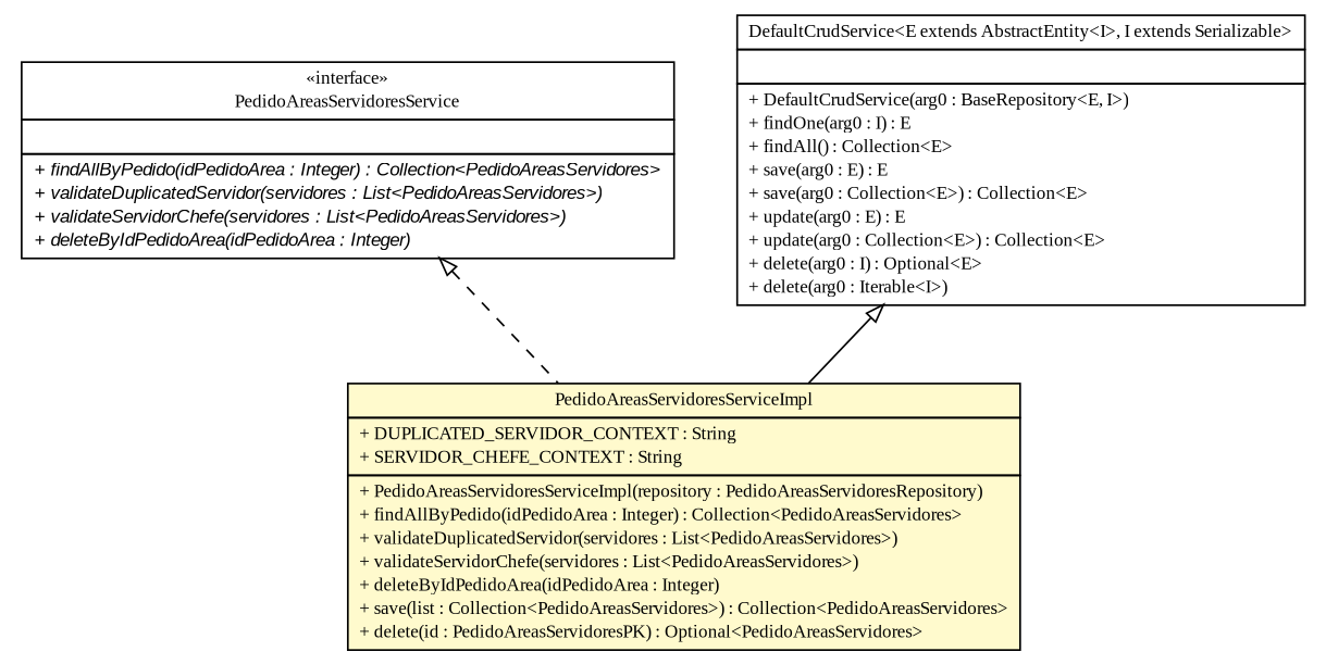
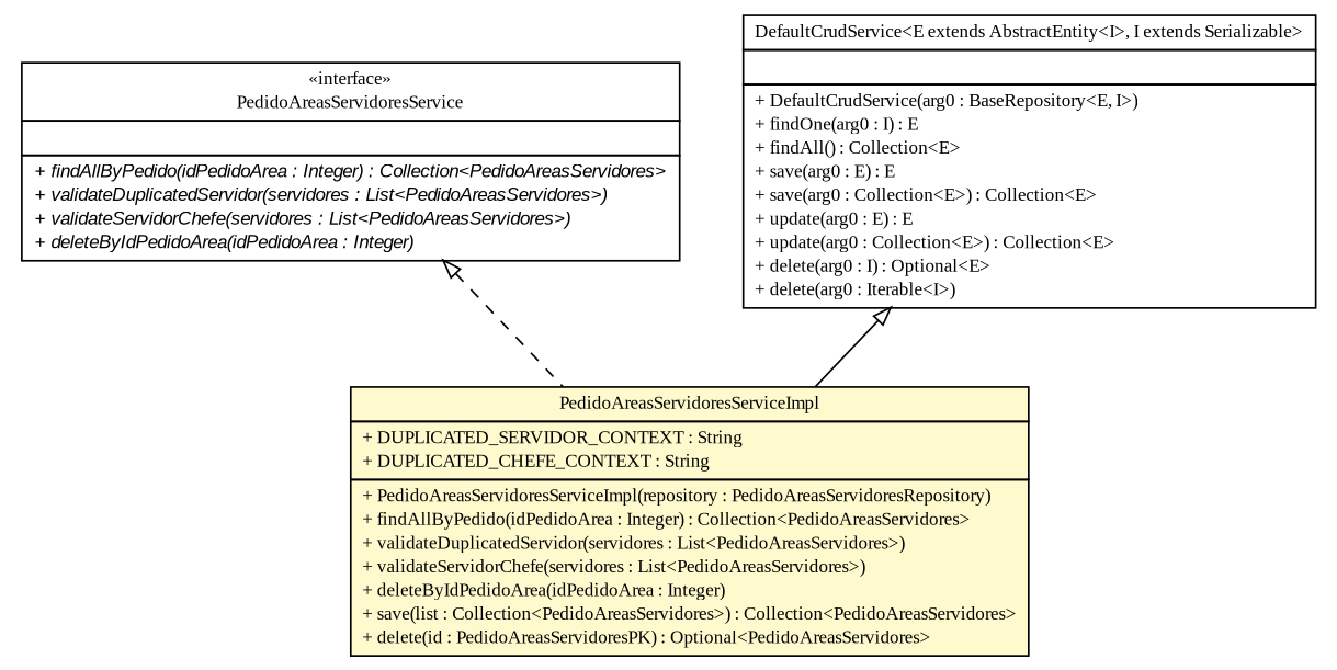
  digraph {
    nodesep=0.25
    ranksep=0.5
    fontname="Liberation Serif"
    node [fontcolor=black fontname="Liberation Serif" fontsize=10.0 shape=plaintext]
    edge [arrowtail=empty dir=back fontname="Liberation Serif" fontsize=10 headport=p labelfontname=arial labelfontsize=10 tailport=p]
    n1 [label=<<table title="br.gov.to.sefaz.arr.parametros.business.service.PedidoAreasServidoresService" border="0" cellborder="1" cellspacing="0" cellpadding="2" port="p" href="../PedidoAreasServidoresService.html"> 		<tr><td><table border="0" cellspacing="0" cellpadding="1"> <tr><td align="center" balign="center"> &#171;interface&#187; </td></tr> <tr><td align="center" balign="center"> PedidoAreasServidoresService </td></tr> 		</table></td></tr> 		<tr><td><table border="0" cellspacing="0" cellpadding="1"> <tr><td align="left" balign="left">  </td></tr> 		</table></td></tr> 		<tr><td><table border="0" cellspacing="0" cellpadding="1"> <tr><td align="left" balign="left"><font face="arial italic" point-size="10.0"> + findAllByPedido(idPedidoArea : Integer) : Collection&lt;PedidoAreasServidores&gt; </font></td></tr> <tr><td align="left" balign="left"><font face="arial italic" point-size="10.0"> + validateDuplicatedServidor(servidores : List&lt;PedidoAreasServidores&gt;) </font></td></tr> <tr><td align="left" balign="left"><font face="arial italic" point-size="10.0"> + validateServidorChefe(servidores : List&lt;PedidoAreasServidores&gt;) </font></td></tr> <tr><td align="left" balign="left"><font face="arial italic" point-size="10.0"> + deleteByIdPedidoArea(idPedidoArea : Integer) </font></td></tr> 		</table></td></tr> 		</table>>]
-   n2 [label=<<table title="br.gov.to.sefaz.arr.parametros.business.service.impl.PedidoAreasServidoresServiceImpl" border="0" cellborder="1" cellspacing="0" cellpadding="2" port="p" bgcolor="lemonChiffon" href="./PedidoAreasServidoresServiceImpl.html"> 		<tr><td><table border="0" cellspacing="0" cellpadding="1"> <tr><td align="center" balign="center"> PedidoAreasServidoresServiceImpl </td></tr> 		</table></td></tr> 		<tr><td><table border="0" cellspacing="0" cellpadding="1"> <tr><td align="left" balign="left"> + DUPLICATED_SERVIDOR_CONTEXT : String </td></tr> <tr><td align="left" balign="left"> + SERVIDOR_CHEFE_CONTEXT : String </td></tr> 		</table></td></tr> 		<tr><td><table border="0" cellspacing="0" cellpadding="1"> <tr><td align="left" balign="left"> + PedidoAreasServidoresServiceImpl(repository : PedidoAreasServidoresRepository) </td></tr> <tr><td align="left" balign="left"> + findAllByPedido(idPedidoArea : Integer) : Collection&lt;PedidoAreasServidores&gt; </td></tr> <tr><td align="left" balign="left"> + validateDuplicatedServidor(servidores : List&lt;PedidoAreasServidores&gt;) </td></tr> <tr><td align="left" balign="left"> + validateServidorChefe(servidores : List&lt;PedidoAreasServidores&gt;) </td></tr> <tr><td align="left" balign="left"> + deleteByIdPedidoArea(idPedidoArea : Integer) </td></tr> <tr><td align="left" balign="left"> + save(list : Collection&lt;PedidoAreasServidores&gt;) : Collection&lt;PedidoAreasServidores&gt; </td></tr> <tr><td align="left" balign="left"> + delete(id : PedidoAreasServidoresPK) : Optional&lt;PedidoAreasServidores&gt; </td></tr> 		</table></td></tr> 		</table>>]
+   n2 [label=<<table title="br.gov.to.sefaz.arr.parametros.business.service.impl.PedidoAreasServidoresServiceImpl" border="0" cellborder="1" cellspacing="0" cellpadding="2" port="p" bgcolor="lemonChiffon" href="./PedidoAreasServidoresServiceImpl.html"> 		<tr><td><table border="0" cellspacing="0" cellpadding="1"> <tr><td align="center" balign="center"> PedidoAreasServidoresServiceImpl </td></tr> 		</table></td></tr> 		<tr><td><table border="0" cellspacing="0" cellpadding="1"> <tr><td align="left" balign="left"> + DUPLICATED_SERVIDOR_CONTEXT : String </td></tr> <tr><td align="left" balign="left"> + DUPLICATED_CHEFE_CONTEXT : String </td></tr> 		</table></td></tr> 		<tr><td><table border="0" cellspacing="0" cellpadding="1"> <tr><td align="left" balign="left"> + PedidoAreasServidoresServiceImpl(repository : PedidoAreasServidoresRepository) </td></tr> <tr><td align="left" balign="left"> + findAllByPedido(idPedidoArea : Integer) : Collection&lt;PedidoAreasServidores&gt; </td></tr> <tr><td align="left" balign="left"> + validateDuplicatedServidor(servidores : List&lt;PedidoAreasServidores&gt;) </td></tr> <tr><td align="left" balign="left"> + validateServidorChefe(servidores : List&lt;PedidoAreasServidores&gt;) </td></tr> <tr><td align="left" balign="left"> + deleteByIdPedidoArea(idPedidoArea : Integer) </td></tr> <tr><td align="left" balign="left"> + save(list : Collection&lt;PedidoAreasServidores&gt;) : Collection&lt;PedidoAreasServidores&gt; </td></tr> <tr><td align="left" balign="left"> + delete(id : PedidoAreasServidoresPK) : Optional&lt;PedidoAreasServidores&gt; </td></tr> 		</table></td></tr> 		</table>>]
    n3 [label=<<table title="br.gov.to.sefaz.business.service.impl.DefaultCrudService" border="0" cellborder="1" cellspacing="0" cellpadding="2" port="p" href="http://java.sun.com/j2se/1.4.2/docs/api/br/gov/to/sefaz/business/service/impl/DefaultCrudService.html"> 		<tr><td><table border="0" cellspacing="0" cellpadding="1"> <tr><td align="center" balign="center"> DefaultCrudService&lt;E extends AbstractEntity&lt;I&gt;, I extends Serializable&gt; </td></tr> 		</table></td></tr> 		<tr><td><table border="0" cellspacing="0" cellpadding="1"> <tr><td align="left" balign="left">  </td></tr> 		</table></td></tr> 		<tr><td><table border="0" cellspacing="0" cellpadding="1"> <tr><td align="left" balign="left"> + DefaultCrudService(arg0 : BaseRepository&lt;E, I&gt;) </td></tr> <tr><td align="left" balign="left"> + findOne(arg0 : I) : E </td></tr> <tr><td align="left" balign="left"> + findAll() : Collection&lt;E&gt; </td></tr> <tr><td align="left" balign="left"> + save(arg0 : E) : E </td></tr> <tr><td align="left" balign="left"> + save(arg0 : Collection&lt;E&gt;) : Collection&lt;E&gt; </td></tr> <tr><td align="left" balign="left"> + update(arg0 : E) : E </td></tr> <tr><td align="left" balign="left"> + update(arg0 : Collection&lt;E&gt;) : Collection&lt;E&gt; </td></tr> <tr><td align="left" balign="left"> + delete(arg0 : I) : Optional&lt;E&gt; </td></tr> <tr><td align="left" balign="left"> + delete(arg0 : Iterable&lt;I&gt;) </td></tr> 		</table></td></tr> 		</table>>]
    n1 -> n2 [style=dashed]
    n3 -> n2
  }
